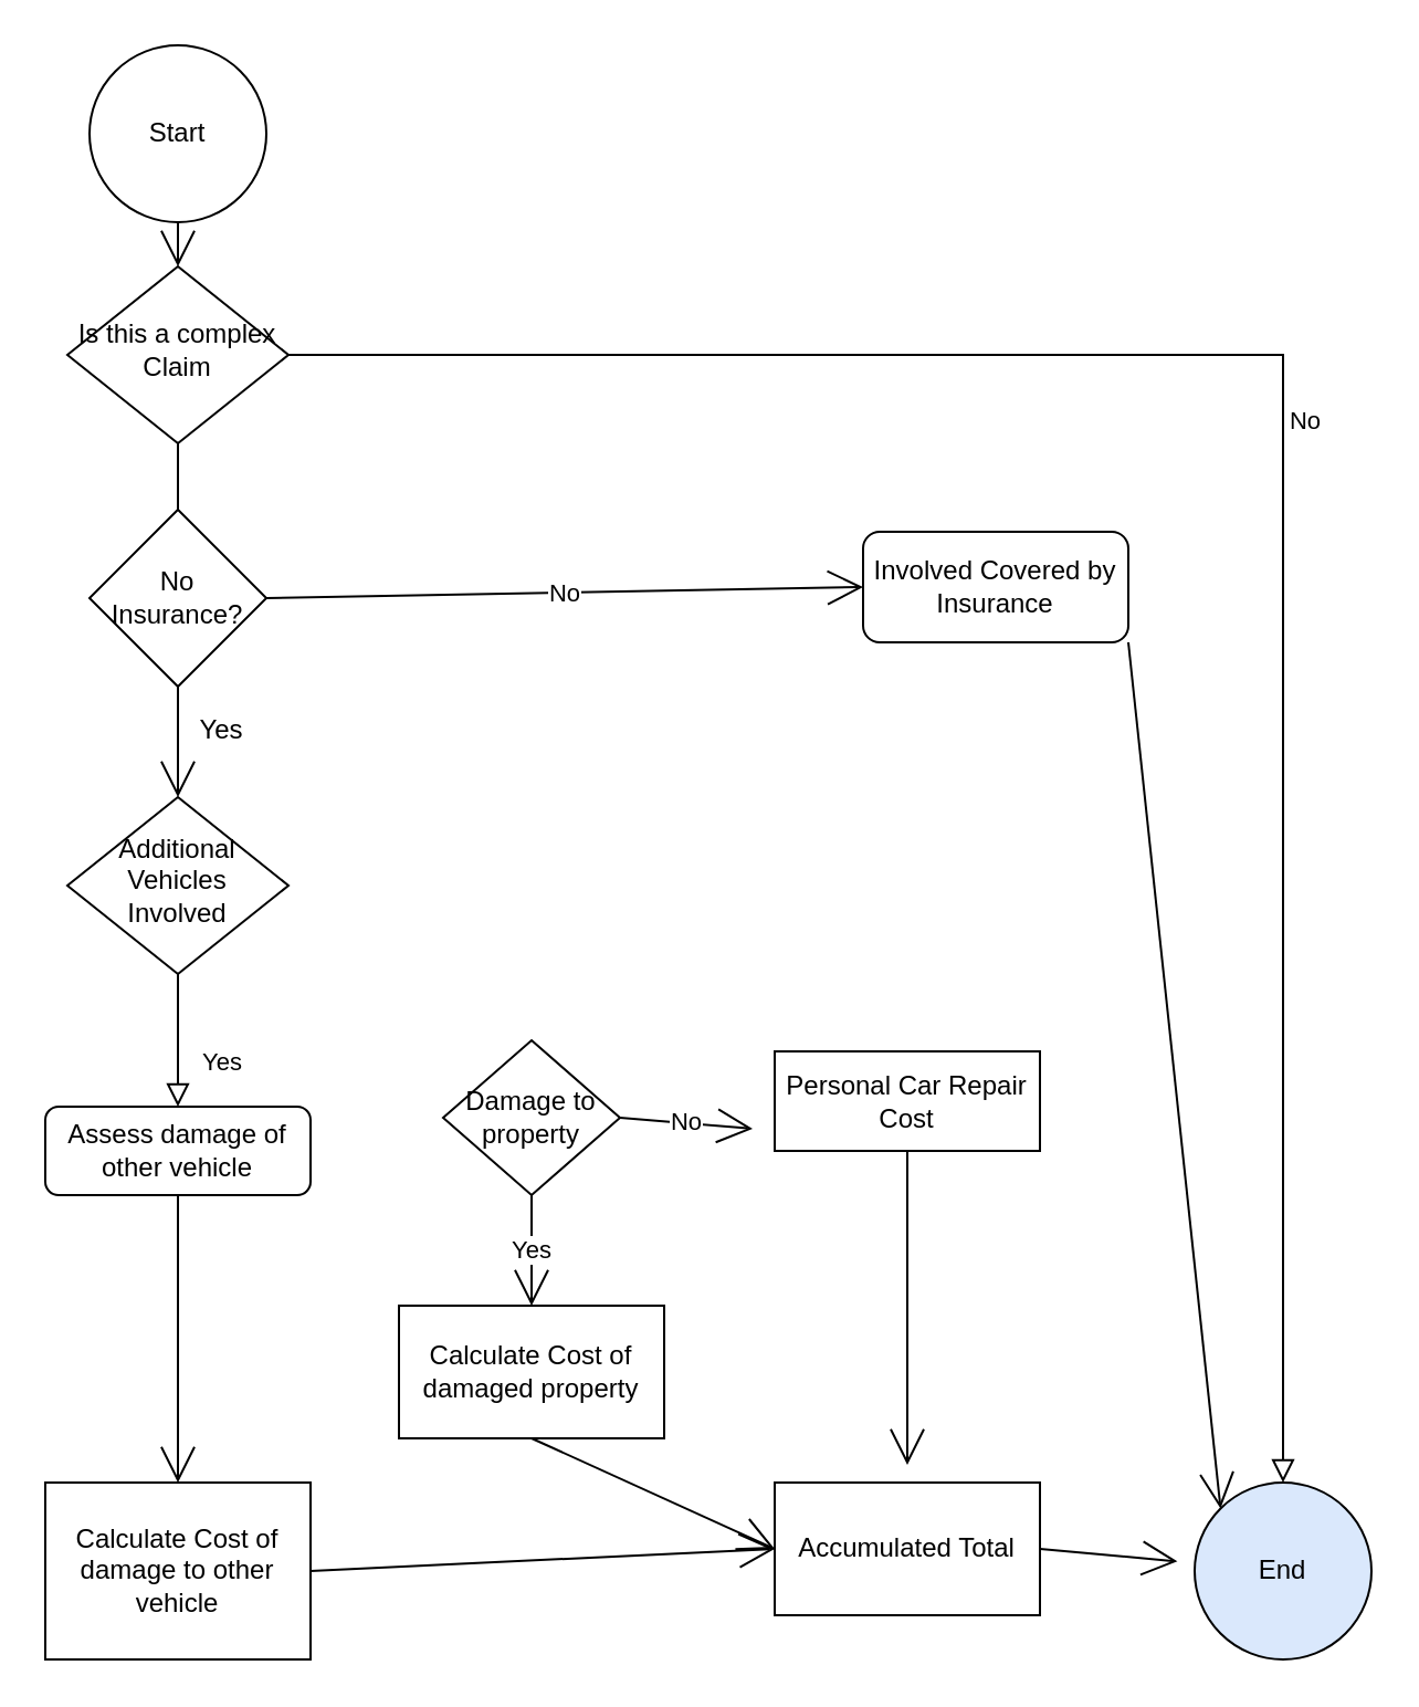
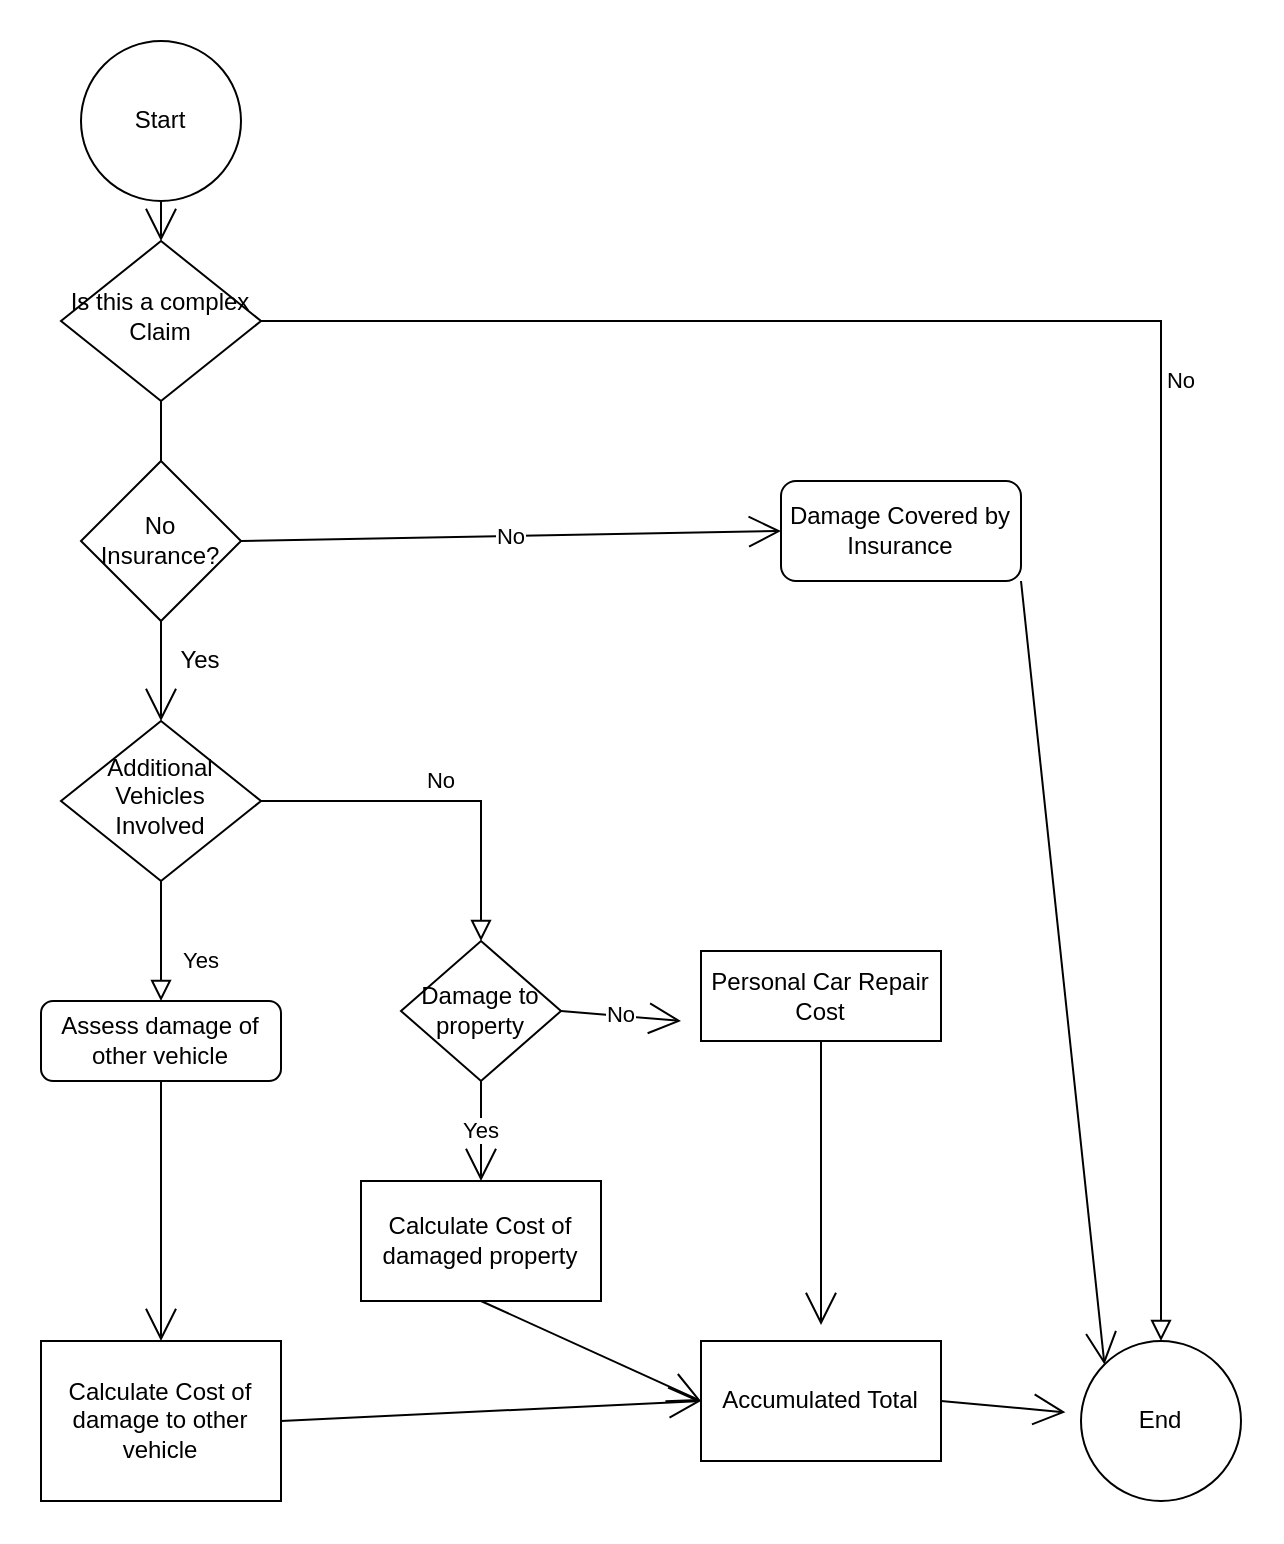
  <mxCell id="0" />
  <mxCell id="1" parent="0" />
  <mxCell id="2" value="" style="rounded=0;html=1;jettySize=auto;orthogonalLoop=1;fontSize=11;endArrow=block;endFill=0;endSize=8;strokeWidth=1;shadow=0;labelBackgroundColor=none;edgeStyle=orthogonalEdgeStyle;" parent="1" target="4" edge="1"><mxGeometry relative="1" as="geometry"><mxPoint x="80" y="190" as="sourcePoint" /></mxGeometry></mxCell>
  <mxCell id="3" value="No" style="edgeStyle=orthogonalEdgeStyle;rounded=0;html=1;jettySize=auto;orthogonalLoop=1;fontSize=11;endArrow=block;endFill=0;endSize=8;strokeWidth=1;shadow=0;labelBackgroundColor=none;entryX=0.5;entryY=0;entryDx=0;entryDy=0;" parent="1" source="4" target="10" edge="1"><mxGeometry y="10" relative="1" as="geometry"><mxPoint as="offset" /><mxPoint x="400" y="520" as="targetPoint" /><Array as="points"><mxPoint x="580" y="160" /></Array></mxGeometry></mxCell>
  <mxCell id="4" value="Is this a complex Claim" style="rhombus;whiteSpace=wrap;html=1;shadow=0;fontFamily=Helvetica;fontSize=12;align=center;strokeWidth=1;spacing=6;spacingTop=-4;" parent="1" vertex="1"><mxGeometry x="30" y="120" width="100" height="80" as="geometry" /></mxCell>
  <mxCell id="5" value="Yes" style="rounded=0;html=1;jettySize=auto;orthogonalLoop=1;fontSize=11;endArrow=block;endFill=0;endSize=8;strokeWidth=1;shadow=0;labelBackgroundColor=none;edgeStyle=orthogonalEdgeStyle;" parent="1" source="7" target="9" edge="1"><mxGeometry x="0.333" y="20" relative="1" as="geometry"><mxPoint as="offset" /></mxGeometry></mxCell>
+ <mxCell id="6" value="No" style="edgeStyle=orthogonalEdgeStyle;rounded=0;html=1;jettySize=auto;orthogonalLoop=1;fontSize=11;endArrow=block;endFill=0;endSize=8;strokeWidth=1;shadow=0;labelBackgroundColor=none;entryX=0.5;entryY=0;entryDx=0;entryDy=0;" parent="1" source="7" target="15" edge="1"><mxGeometry y="10" relative="1" as="geometry"><mxPoint as="offset" /><mxPoint x="230" y="400" as="targetPoint" /></mxGeometry></mxCell>
  <mxCell id="7" value="Additional Vehicles Involved" style="rhombus;whiteSpace=wrap;html=1;shadow=0;fontFamily=Helvetica;fontSize=12;align=center;strokeWidth=1;spacing=6;spacingTop=-4;" parent="1" vertex="1"><mxGeometry x="30" y="360" width="100" height="80" as="geometry" /></mxCell>
  <mxCell id="8" style="edgeStyle=none;curved=1;rounded=0;orthogonalLoop=1;jettySize=auto;html=1;exitX=0.5;exitY=1;exitDx=0;exitDy=0;entryX=0.5;entryY=0;entryDx=0;entryDy=0;endArrow=open;startSize=14;endSize=14;sourcePerimeterSpacing=8;targetPerimeterSpacing=8;" edge="1" parent="1" source="9" target="19"><mxGeometry relative="1" as="geometry" /></mxCell>
  <mxCell id="9" value="Assess damage of other vehicle" style="rounded=1;whiteSpace=wrap;html=1;fontSize=12;glass=0;strokeWidth=1;shadow=0;" parent="1" vertex="1"><mxGeometry x="20" y="500" width="120" height="40" as="geometry" /></mxCell>
- <mxCell id="10" value="End" style="ellipse;whiteSpace=wrap;html=1;aspect=fixed;hachureGap=4;pointerEvents=0;fillColor=#dae8fc;" vertex="1" parent="1"><mxGeometry x="540" y="670" width="80" height="80" as="geometry" /></mxCell>
+ <mxCell id="10" value="End" style="ellipse;whiteSpace=wrap;html=1;aspect=fixed;hachureGap=4;pointerEvents=0;" vertex="1" parent="1"><mxGeometry x="540" y="670" width="80" height="80" as="geometry" /></mxCell>
  <mxCell id="11" style="edgeStyle=none;curved=1;rounded=0;orthogonalLoop=1;jettySize=auto;html=1;exitX=0.5;exitY=1;exitDx=0;exitDy=0;entryX=0.5;entryY=0;entryDx=0;entryDy=0;endArrow=open;startSize=14;endSize=14;sourcePerimeterSpacing=8;targetPerimeterSpacing=8;" edge="1" parent="1" source="12" target="4"><mxGeometry relative="1" as="geometry" /></mxCell>
  <mxCell id="12" value="Start" style="ellipse;whiteSpace=wrap;html=1;aspect=fixed;hachureGap=4;pointerEvents=0;" vertex="1" parent="1"><mxGeometry x="40" y="20" width="80" height="80" as="geometry" /></mxCell>
  <mxCell id="13" value="No" style="edgeStyle=none;curved=1;rounded=0;orthogonalLoop=1;jettySize=auto;html=1;exitX=1;exitY=0.5;exitDx=0;exitDy=0;endArrow=open;startSize=14;endSize=14;sourcePerimeterSpacing=8;targetPerimeterSpacing=8;" edge="1" parent="1" source="15"><mxGeometry relative="1" as="geometry"><mxPoint x="340" y="510" as="targetPoint" /></mxGeometry></mxCell>
  <mxCell id="14" value="Yes" style="edgeStyle=none;curved=1;rounded=0;orthogonalLoop=1;jettySize=auto;html=1;exitX=0.5;exitY=1;exitDx=0;exitDy=0;entryX=0.5;entryY=0;entryDx=0;entryDy=0;endArrow=open;startSize=14;endSize=14;sourcePerimeterSpacing=8;targetPerimeterSpacing=8;" edge="1" parent="1" source="15" target="21"><mxGeometry relative="1" as="geometry" /></mxCell>
  <mxCell id="15" value="Damage to property" style="rhombus;whiteSpace=wrap;html=1;hachureGap=4;pointerEvents=0;" vertex="1" parent="1"><mxGeometry x="200" y="470" width="80" height="70" as="geometry" /></mxCell>
  <mxCell id="16" style="edgeStyle=none;curved=1;rounded=0;orthogonalLoop=1;jettySize=auto;html=1;exitX=0.5;exitY=1;exitDx=0;exitDy=0;endArrow=open;startSize=14;endSize=14;sourcePerimeterSpacing=8;targetPerimeterSpacing=8;" edge="1" parent="1" source="17" target="23"><mxGeometry relative="1" as="geometry" /></mxCell>
  <mxCell id="17" value="Personal Car Repair Cost" style="rounded=0;whiteSpace=wrap;html=1;hachureGap=4;pointerEvents=0;" vertex="1" parent="1"><mxGeometry x="350" y="475" width="120" height="45" as="geometry" /></mxCell>
  <mxCell id="18" style="edgeStyle=none;curved=1;rounded=0;orthogonalLoop=1;jettySize=auto;html=1;exitX=1;exitY=0.5;exitDx=0;exitDy=0;entryX=0;entryY=0.5;entryDx=0;entryDy=0;endArrow=open;startSize=14;endSize=14;sourcePerimeterSpacing=8;targetPerimeterSpacing=8;" edge="1" parent="1" source="19" target="23"><mxGeometry relative="1" as="geometry" /></mxCell>
  <mxCell id="19" value="Calculate Cost of damage to other vehicle" style="rounded=0;whiteSpace=wrap;html=1;hachureGap=4;pointerEvents=0;" vertex="1" parent="1"><mxGeometry x="20" y="670" width="120" height="80" as="geometry" /></mxCell>
  <mxCell id="20" style="edgeStyle=none;curved=1;rounded=0;orthogonalLoop=1;jettySize=auto;html=1;exitX=0.5;exitY=1;exitDx=0;exitDy=0;entryX=0;entryY=0.5;entryDx=0;entryDy=0;endArrow=open;startSize=14;endSize=14;sourcePerimeterSpacing=8;targetPerimeterSpacing=8;" edge="1" parent="1" source="21" target="23"><mxGeometry relative="1" as="geometry" /></mxCell>
  <mxCell id="21" value="Calculate Cost of damaged property" style="rounded=0;whiteSpace=wrap;html=1;hachureGap=4;pointerEvents=0;" vertex="1" parent="1"><mxGeometry x="180" y="590" width="120" height="60" as="geometry" /></mxCell>
  <mxCell id="22" style="edgeStyle=none;curved=1;rounded=0;orthogonalLoop=1;jettySize=auto;html=1;exitX=1;exitY=0.5;exitDx=0;exitDy=0;endArrow=open;startSize=14;endSize=14;sourcePerimeterSpacing=8;targetPerimeterSpacing=8;" edge="1" parent="1" source="23" target="10"><mxGeometry relative="1" as="geometry" /></mxCell>
  <mxCell id="23" value="Accumulated Total" style="rounded=0;whiteSpace=wrap;html=1;hachureGap=4;pointerEvents=0;" vertex="1" parent="1"><mxGeometry x="350" y="670" width="120" height="60" as="geometry" /></mxCell>
  <mxCell id="24" style="edgeStyle=none;curved=1;rounded=0;orthogonalLoop=1;jettySize=auto;html=1;exitX=0.5;exitY=1;exitDx=0;exitDy=0;entryX=0.5;entryY=0;entryDx=0;entryDy=0;endArrow=open;startSize=14;endSize=14;sourcePerimeterSpacing=8;targetPerimeterSpacing=8;" edge="1" parent="1" source="26" target="7"><mxGeometry relative="1" as="geometry" /></mxCell>
  <mxCell id="25" value="No" style="edgeStyle=none;curved=1;rounded=0;orthogonalLoop=1;jettySize=auto;html=1;exitX=1;exitY=0.5;exitDx=0;exitDy=0;endArrow=open;startSize=14;endSize=14;sourcePerimeterSpacing=8;targetPerimeterSpacing=8;entryX=0;entryY=0.5;entryDx=0;entryDy=0;" edge="1" parent="1" source="26" target="30"><mxGeometry relative="1" as="geometry"><mxPoint x="210" y="270" as="targetPoint" /></mxGeometry></mxCell>
  <mxCell id="26" value="No Insurance?" style="rhombus;whiteSpace=wrap;html=1;hachureGap=4;pointerEvents=0;" vertex="1" parent="1"><mxGeometry x="40" y="230" width="80" height="80" as="geometry" /></mxCell>
  <mxCell id="27" value="" style="rounded=0;html=1;jettySize=auto;orthogonalLoop=1;fontSize=11;endArrow=none;endFill=0;endSize=8;strokeWidth=1;shadow=0;labelBackgroundColor=none;edgeStyle=orthogonalEdgeStyle;" edge="1" parent="1" source="4" target="26"><mxGeometry y="20" relative="1" as="geometry"><mxPoint as="offset" /><mxPoint x="80" y="200" as="sourcePoint" /><mxPoint x="80" y="290" as="targetPoint" /></mxGeometry></mxCell>
  <mxCell id="28" value="Yes" style="text;html=1;strokeColor=none;fillColor=none;align=center;verticalAlign=middle;whiteSpace=wrap;rounded=0;hachureGap=4;pointerEvents=0;" vertex="1" parent="1"><mxGeometry x="80" y="320" width="40" height="20" as="geometry" /></mxCell>
  <mxCell id="29" style="edgeStyle=none;curved=1;rounded=0;orthogonalLoop=1;jettySize=auto;html=1;exitX=1;exitY=1;exitDx=0;exitDy=0;entryX=0;entryY=0;entryDx=0;entryDy=0;endArrow=open;startSize=14;endSize=14;sourcePerimeterSpacing=8;targetPerimeterSpacing=8;" edge="1" parent="1" source="30" target="10"><mxGeometry relative="1" as="geometry" /></mxCell>
- <mxCell id="30" value="Involved Covered by Insurance" style="rounded=1;whiteSpace=wrap;html=1;hachureGap=4;pointerEvents=0;" vertex="1" parent="1"><mxGeometry x="390" y="240" width="120" height="50" as="geometry" /></mxCell>
+ <mxCell id="30" value="Damage Covered by Insurance" style="rounded=1;whiteSpace=wrap;html=1;hachureGap=4;pointerEvents=0;" vertex="1" parent="1"><mxGeometry x="390" y="240" width="120" height="50" as="geometry" /></mxCell>
